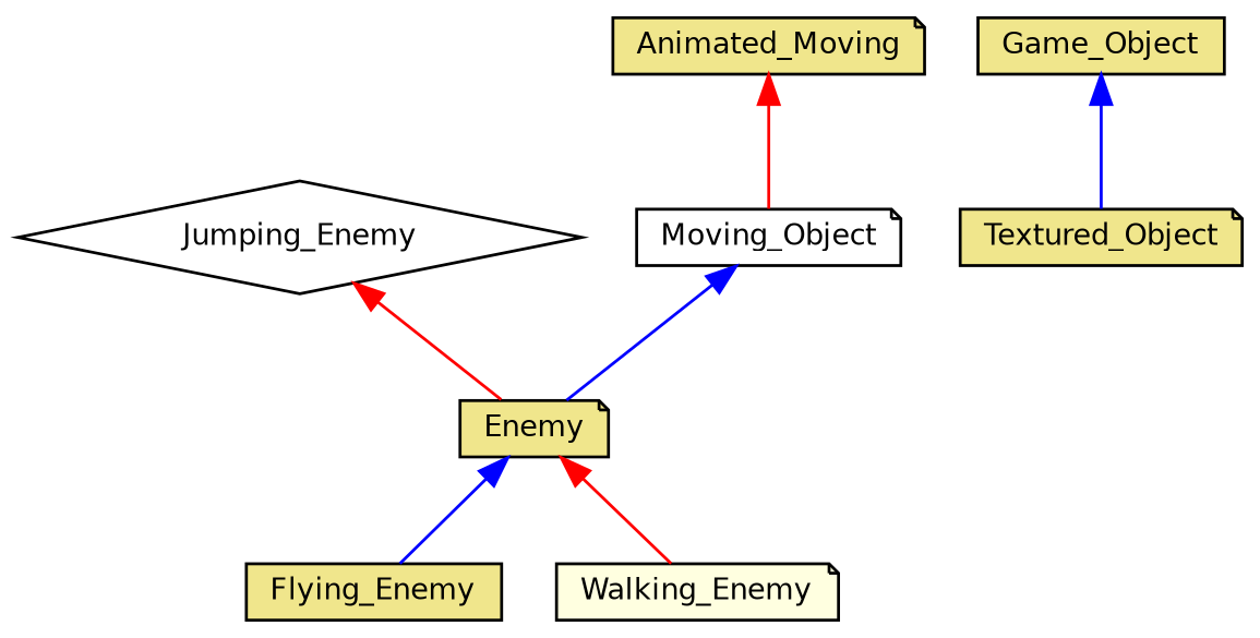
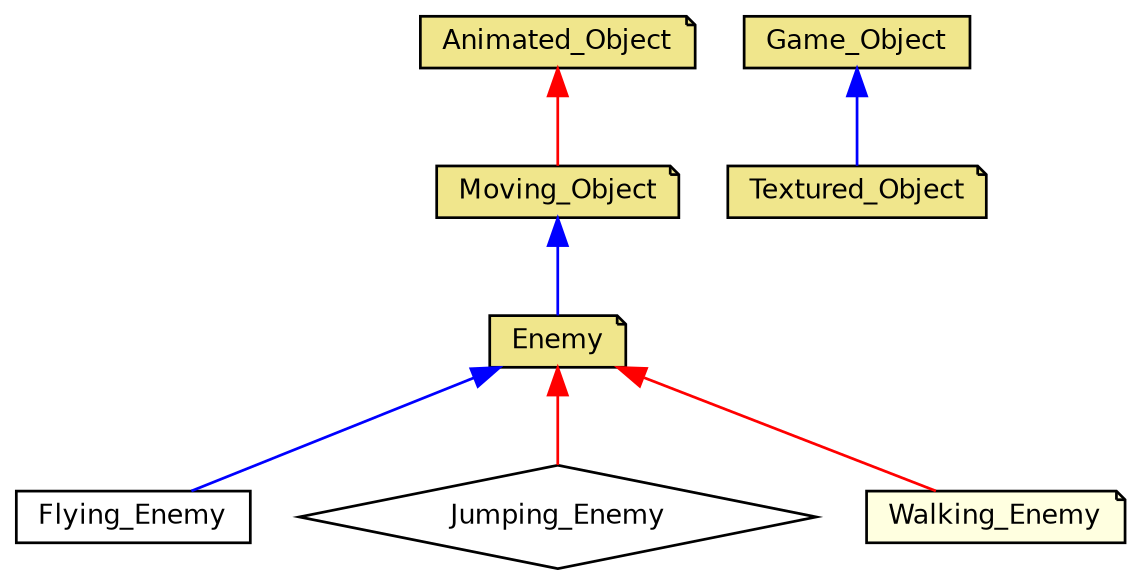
  digraph {
    node [color=black fillcolor=khaki fontname=Helvetica fontsize=10 shape=note style=filled]
    edge [color=blue dir=back fontname=Helvetica fontsize=10 labelfontname=Helvetica labelfontsize=10 style=solid]
    n1 [fontcolor=black height=0.2 label=Enemy width=0.4]
-   n2 [height=0.2 label=Flying_Enemy shape=box width=0.4]
+   n2 [fillcolor=white height=0.2 label=Flying_Enemy shape=box width=0.4]
    n3 [fillcolor=white height=0.2 label=Jumping_Enemy shape=diamond width=0.4]
    n4 [fillcolor=lightyellow height=0.2 label=Walking_Enemy width=0.4]
-   n5 [fillcolor=white height=0.2 label=Moving_Object width=0.4]
-   n6 [height=0.2 label=Animated_Moving width=0.4]
+   n5 [height=0.2 label=Moving_Object width=0.4]
+   n6 [height=0.2 label=Animated_Object width=0.4]
    n7 [height=0.2 label=Textured_Object width=0.4]
    n8 [height=0.2 label=Game_Object shape=box width=0.4]
    n1 -> n2
-   n3 -> n1 [color=red]
+   n1 -> n3 [color=red]
    n1 -> n4 [color=red]
    n5 -> n1
    n6 -> n5 [color=red]
    n8 -> n7
  }
